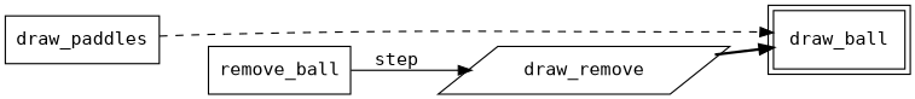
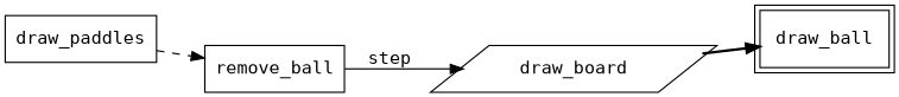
  digraph {
    fontname="DejaVu Sans Mono"
    rankdir=LR
    node [fontname="DejaVu Sans Mono" peripheries=1 shape=box]
    edge [fontname="DejaVu Sans Mono"]
    draw_ball [peripheries=2]
-   draw_board [shape=parallelogram label=draw_remove]
+   draw_board [shape=parallelogram]
    remove_ball
    draw_paddles
    draw_board -> draw_ball [style=bold]
    remove_ball -> draw_board [label=step style=solid]
-   draw_paddles -> draw_ball [style=dashed]
+   draw_paddles -> remove_ball [style=dashed]
  }
